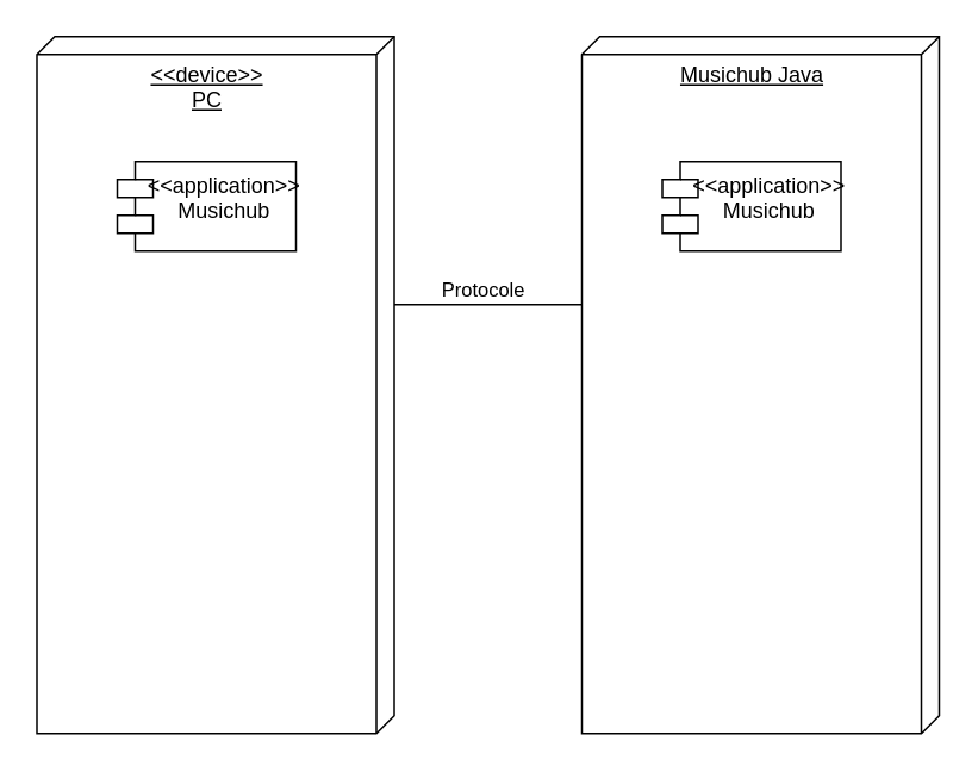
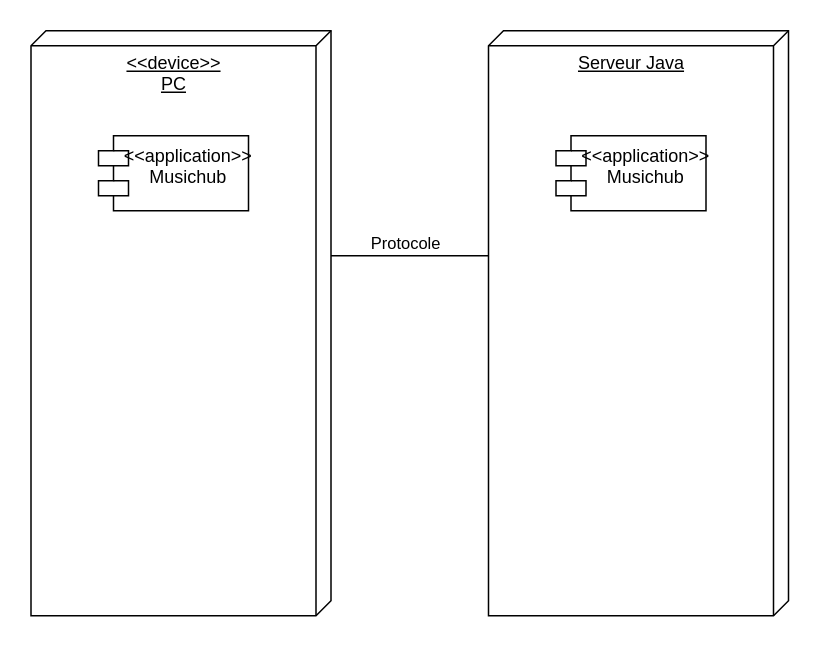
  <mxCell id="0" />
  <mxCell id="1" parent="0" />
  <mxCell id="2" value="&amp;lt;&amp;lt;device&amp;gt;&amp;gt;&lt;br&gt;PC" style="verticalAlign=top;align=center;spacingTop=8;spacingLeft=2;spacingRight=12;shape=cube;size=10;direction=south;fontStyle=4;html=1;" vertex="1" parent="1"><mxGeometry x="20" y="20" width="200" height="390" as="geometry" /></mxCell>
  <mxCell id="3" value="&lt;&lt;application&gt;&gt;&#10;Musichub" style="shape=module;align=left;spacingLeft=20;align=center;verticalAlign=top;" vertex="1" parent="1"><mxGeometry x="65" y="90" width="100" height="50" as="geometry" /></mxCell>
- <mxCell id="4" value="Musichub Java" style="verticalAlign=top;align=center;spacingTop=8;spacingLeft=2;spacingRight=12;shape=cube;size=10;direction=south;fontStyle=4;html=1;" vertex="1" parent="1"><mxGeometry x="325" y="20" width="200" height="390" as="geometry" /></mxCell>
+ <mxCell id="4" value="Serveur Java" style="verticalAlign=top;align=center;spacingTop=8;spacingLeft=2;spacingRight=12;shape=cube;size=10;direction=south;fontStyle=4;html=1;" vertex="1" parent="1"><mxGeometry x="325" y="20" width="200" height="390" as="geometry" /></mxCell>
  <mxCell id="5" value="&lt;&lt;application&gt;&gt;&#10;Musichub" style="shape=module;align=left;spacingLeft=20;align=center;verticalAlign=top;" vertex="1" parent="1"><mxGeometry x="370" y="90" width="100" height="50" as="geometry" /></mxCell>
  <mxCell id="6" value="" style="endArrow=none;html=1;edgeStyle=orthogonalEdgeStyle;" edge="1" parent="1"><mxGeometry relative="1" as="geometry"><mxPoint x="220" y="170" as="sourcePoint" /><mxPoint x="325" y="170" as="targetPoint" /></mxGeometry></mxCell>
  <mxCell id="7" value="Protocole" style="edgeLabel;resizable=0;html=1;align=left;verticalAlign=bottom;" connectable="0" vertex="1" parent="6"><mxGeometry x="-1" relative="1" as="geometry"><mxPoint x="25" as="offset" /></mxGeometry></mxCell>
